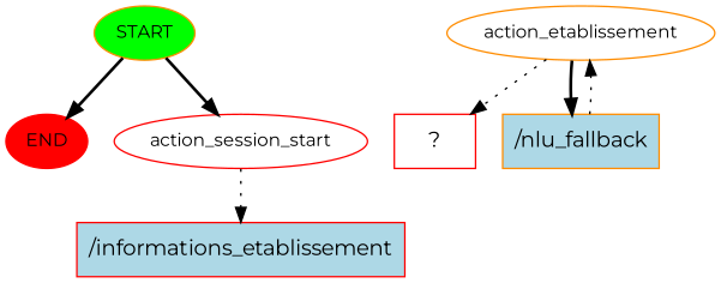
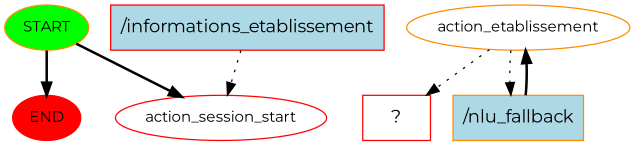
  digraph {
    fontname=Montserrat
    node [color=red fontname=Montserrat fontsize=12 style=filled]
    edge [fontname=Montserrat style=dotted]
    n1 [color=darkorange fillcolor=green label=START]
    n2 [fillcolor=red label=END]
    n3 [label=action_session_start style=""]
    n4 [fillcolor=lightblue label="/informations_etablissement" shape=rect fontsize=""]
    n5 [color=darkorange label=action_etablissement style=""]
    n6 [label="  ?  " shape=rect fontsize="" style=""]
    n7 [color=darkorange fillcolor=lightblue label="/nlu_fallback" shape=rect fontsize=""]
    n1 -> n2 [style=bold]
    n1 -> n3 [style=bold]
-   n3 -> n4
+   n4 -> n3
    n5 -> n6
-   n5 -> n7 [style=bold]
-   n7 -> n5
+   n5 -> n7
+   n7 -> n5 [style=bold]
  }
